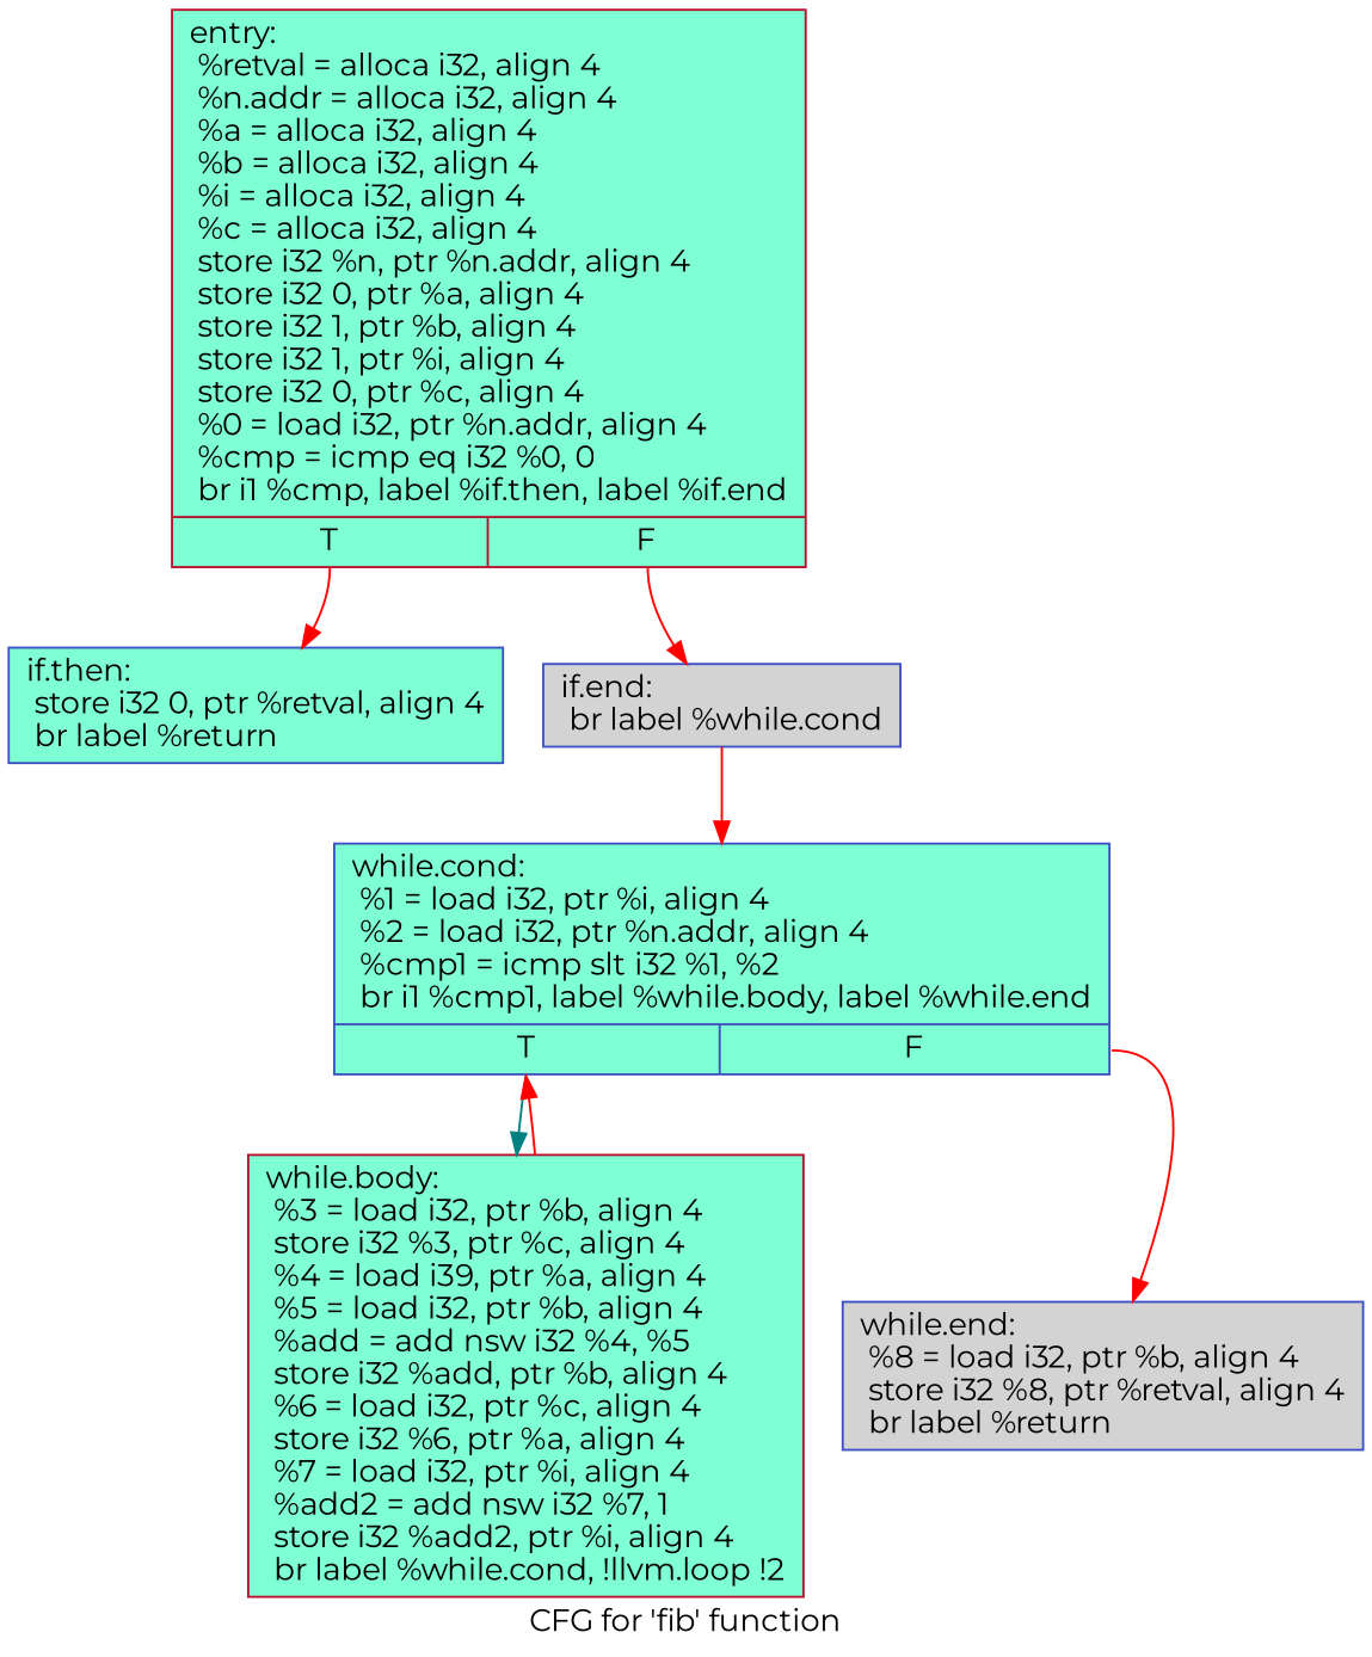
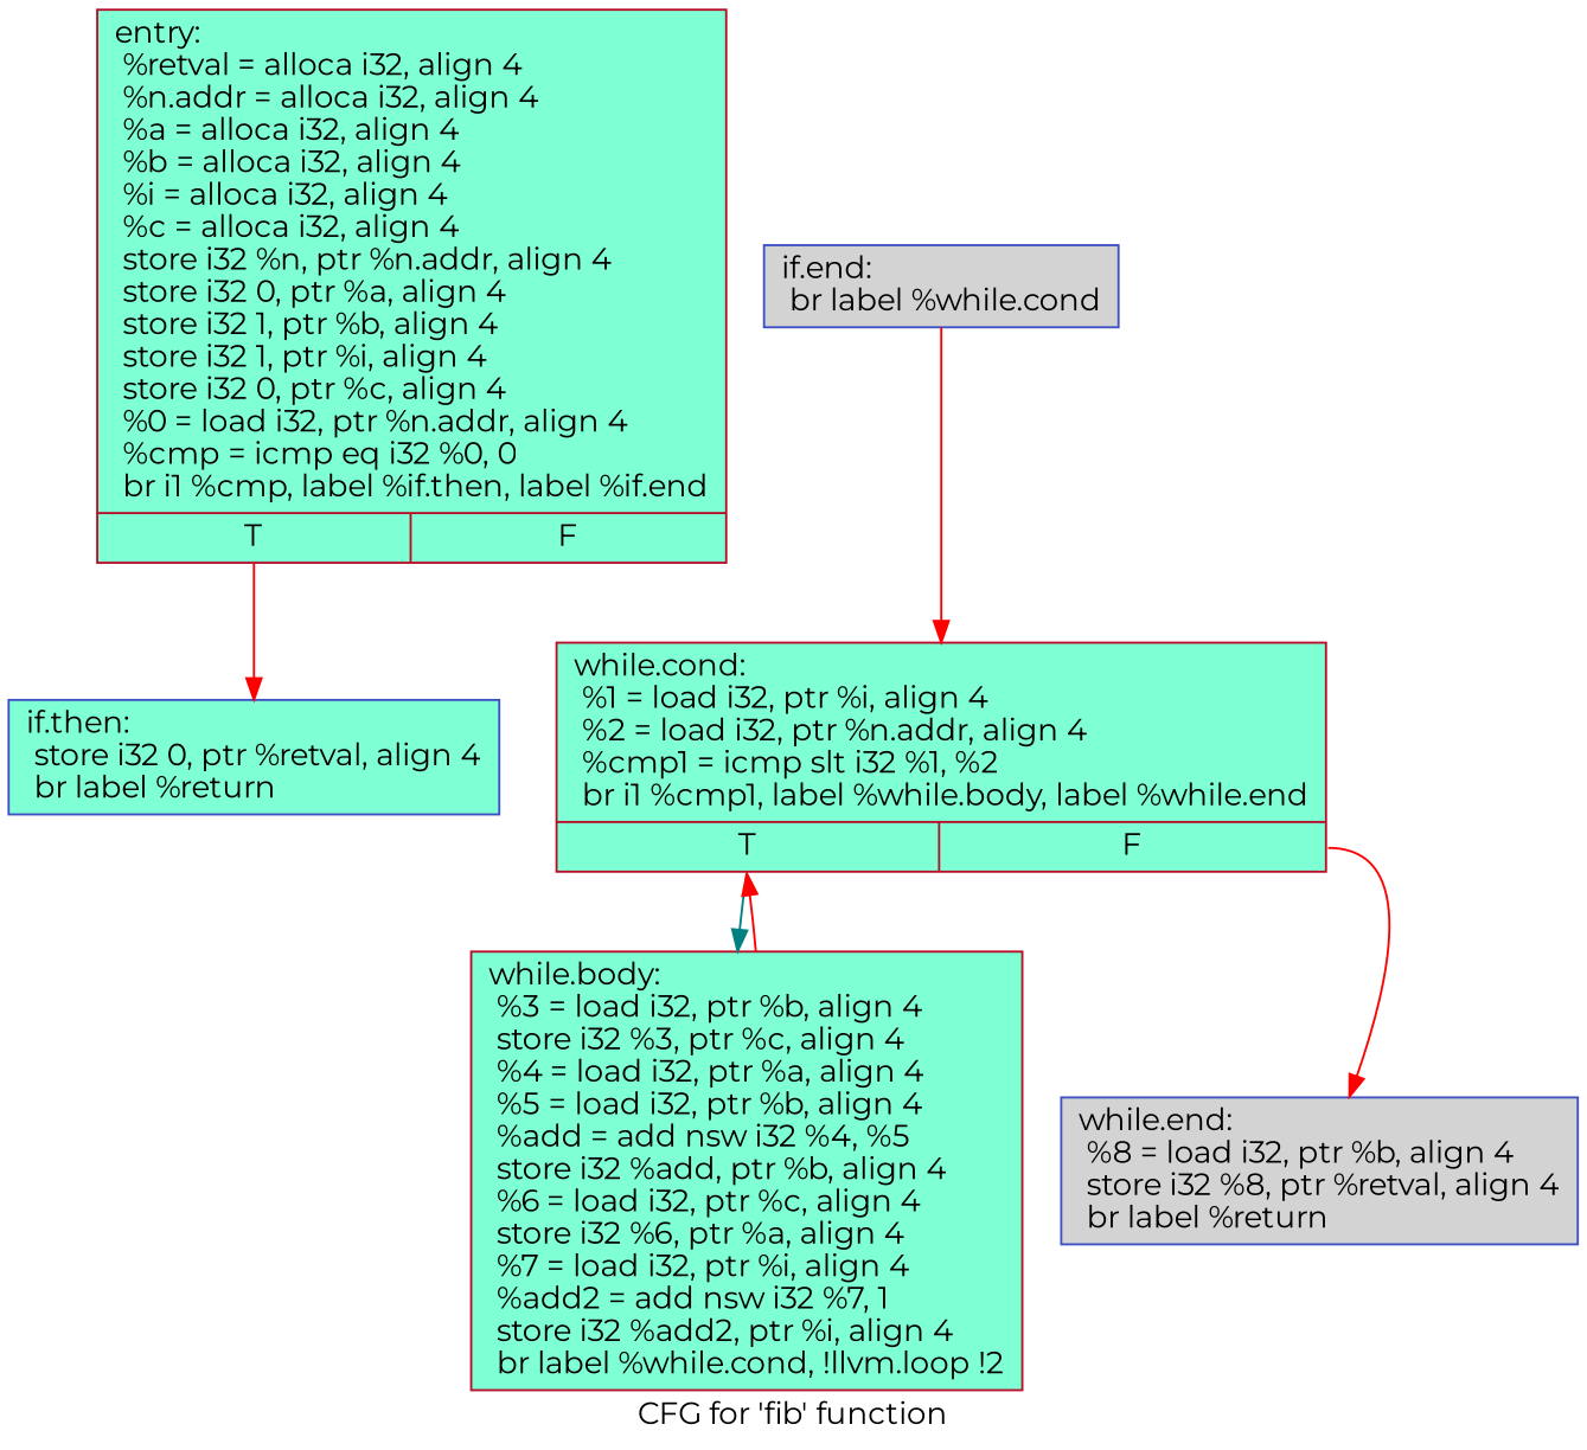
  digraph {
    fontname=Montserrat
    label="CFG for 'fib' function"
    node [color="#b70d28ff" fillcolor=aquamarine fontname=Montserrat shape=record style=filled]
    edge [color=red fontname=Montserrat]
    n1 [label="{entry:\l  %retval = alloca i32, align 4\l  %n.addr = alloca i32, align 4\l  %a = alloca i32, align 4\l  %b = alloca i32, align 4\l  %i = alloca i32, align 4\l  %c = alloca i32, align 4\l  store i32 %n, ptr %n.addr, align 4\l  store i32 0, ptr %a, align 4\l  store i32 1, ptr %b, align 4\l  store i32 1, ptr %i, align 4\l  store i32 0, ptr %c, align 4\l  %0 = load i32, ptr %n.addr, align 4\l  %cmp = icmp eq i32 %0, 0\l  br i1 %cmp, label %if.then, label %if.end\l|{<s0>T|<s1>F}}"]
    n2 [color="#3d50c3ff" label="{if.then:                                          \l  store i32 0, ptr %retval, align 4\l  br label %return\l}"]
    n3 [color="#3d50c3ff" fillcolor=lightgrey label="{if.end:                                           \l  br label %while.cond\l}"]
-   n4 [color="#3d50c3ff" label="{while.cond:                                       \l  %1 = load i32, ptr %i, align 4\l  %2 = load i32, ptr %n.addr, align 4\l  %cmp1 = icmp slt i32 %1, %2\l  br i1 %cmp1, label %while.body, label %while.end\l|{<s0>T|<s1>F}}"]
-   n5 [label="{while.body:                                       \l  %3 = load i32, ptr %b, align 4\l  store i32 %3, ptr %c, align 4\l  %4 = load i39, ptr %a, align 4\l  %5 = load i32, ptr %b, align 4\l  %add = add nsw i32 %4, %5\l  store i32 %add, ptr %b, align 4\l  %6 = load i32, ptr %c, align 4\l  store i32 %6, ptr %a, align 4\l  %7 = load i32, ptr %i, align 4\l  %add2 = add nsw i32 %7, 1\l  store i32 %add2, ptr %i, align 4\l  br label %while.cond, !llvm.loop !2\l}"]
+   n4 [label="{while.cond:                                       \l  %1 = load i32, ptr %i, align 4\l  %2 = load i32, ptr %n.addr, align 4\l  %cmp1 = icmp slt i32 %1, %2\l  br i1 %cmp1, label %while.body, label %while.end\l|{<s0>T|<s1>F}}"]
+   n5 [label="{while.body:                                       \l  %3 = load i32, ptr %b, align 4\l  store i32 %3, ptr %c, align 4\l  %4 = load i32, ptr %a, align 4\l  %5 = load i32, ptr %b, align 4\l  %add = add nsw i32 %4, %5\l  store i32 %add, ptr %b, align 4\l  %6 = load i32, ptr %c, align 4\l  store i32 %6, ptr %a, align 4\l  %7 = load i32, ptr %i, align 4\l  %add2 = add nsw i32 %7, 1\l  store i32 %add2, ptr %i, align 4\l  br label %while.cond, !llvm.loop !2\l}"]
    n6 [color="#3d50c3ff" fillcolor=lightgrey label="{while.end:                                        \l  %8 = load i32, ptr %b, align 4\l  store i32 %8, ptr %retval, align 4\l  br label %return\l}"]
    n1 -> n2 [tailport=s0]
-   n1 -> n3 [tailport=s1]
    n3 -> n4
    n4 -> n5 [color=teal tailport=s0]
    n4 -> n6 [tailport=s1]
    n5 -> n4
  }
